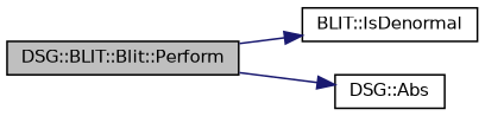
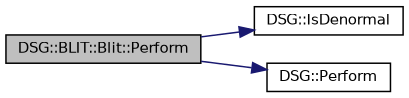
  digraph {
    rankdir=LR
    node [color=black fillcolor=white fontname=Helvetica fontsize=10 shape=record style=filled]
    edge [color=midnightblue fontname=Helvetica fontsize=10 labelfontname=Helvetica labelfontsize=10 style=solid]
    n1 [fillcolor=grey75 fontcolor=black height=0.2 label="DSG::BLIT::Blit::Perform" width=0.4]
-   n2 [height=0.2 label="BLIT::IsDenormal" width=0.4]
-   n3 [height=0.2 label="DSG::Abs" width=0.4]
+   n2 [height=0.2 label="DSG::IsDenormal" width=0.4]
+   n3 [height=0.2 label="DSG::Perform" width=0.4]
    n1 -> n2
    n1 -> n3
  }
